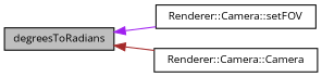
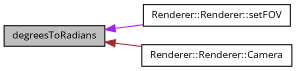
  digraph {
    fontname="Open Sans"
    rankdir=LR
    node [color=black fillcolor=white fontname="Open Sans" fontsize=10 shape=record style=filled]
    edge [dir=back fontname="Open Sans" fontsize=10 labelfontname=Helvetica labelfontsize=10 style=solid]
    n1 [fillcolor=grey75 fontcolor=black height=0.2 label=degreesToRadians width=0.4]
-   n2 [height=0.2 label="Renderer::Camera::setFOV" width=0.4]
-   n3 [height=0.2 label="Renderer::Camera::Camera" width=0.4]
+   n2 [height=0.2 label="Renderer::Renderer::setFOV" width=0.4]
+   n3 [height=0.2 label="Renderer::Renderer::Camera" width=0.4]
    n1 -> n2 [color=purple]
    n1 -> n3 [color=brown]
  }
